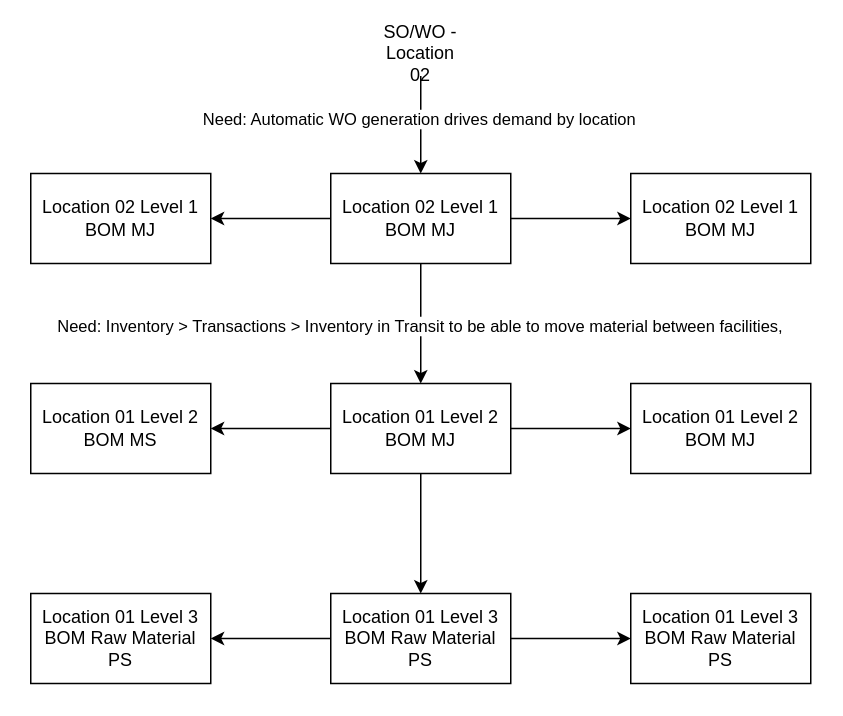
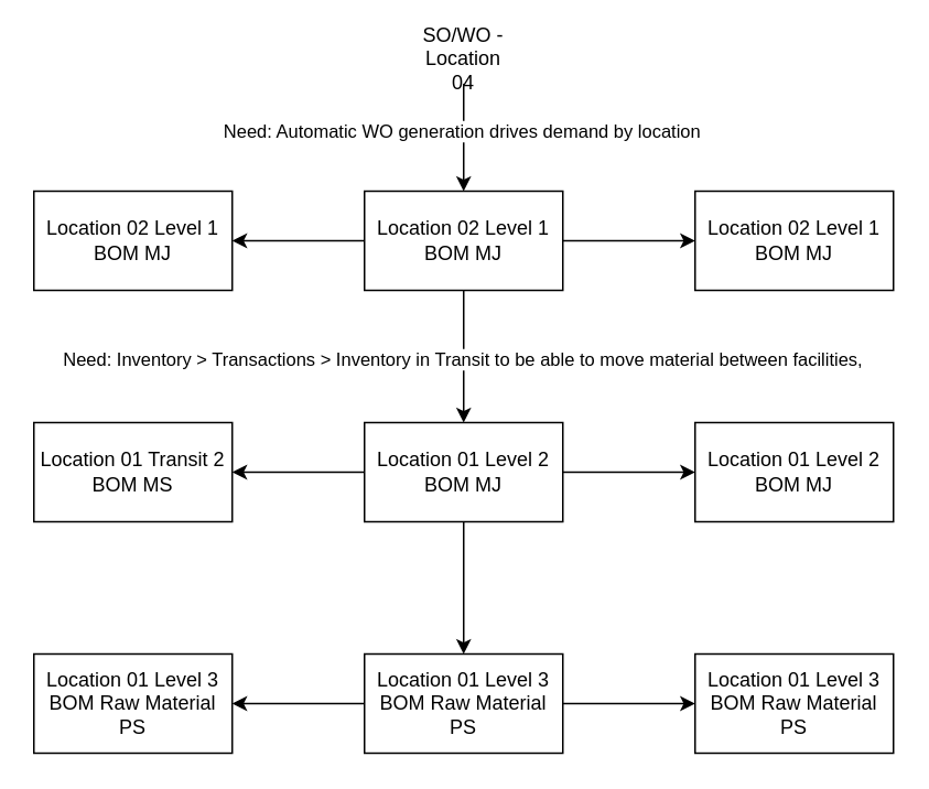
  <mxCell id="0" />
  <mxCell id="1" parent="0" />
  <mxCell id="2" value="" style="edgeStyle=orthogonalEdgeStyle;rounded=0;orthogonalLoop=1;jettySize=auto;html=1;" edge="1" parent="1" source="4" target="9"><mxGeometry relative="1" as="geometry" /></mxCell>
  <mxCell id="3" value="Need: Automatic WO generation drives demand by location" style="edgeLabel;html=1;align=center;verticalAlign=middle;resizable=0;points=[];" vertex="1" connectable="0" parent="2"><mxGeometry x="-0.126" y="-2" relative="1" as="geometry"><mxPoint as="offset" /></mxGeometry></mxCell>
- <mxCell id="4" value="SO/WO - Location 02" style="text;html=1;strokeColor=none;fillColor=none;align=center;verticalAlign=middle;whiteSpace=wrap;rounded=0;" vertex="1" parent="1"><mxGeometry x="250" y="20" width="60" height="30" as="geometry" /></mxCell>
+ <mxCell id="4" value="SO/WO - Location 04" style="text;html=1;strokeColor=none;fillColor=none;align=center;verticalAlign=middle;whiteSpace=wrap;rounded=0;" vertex="1" parent="1"><mxGeometry x="250" y="20" width="60" height="30" as="geometry" /></mxCell>
  <mxCell id="5" value="" style="edgeStyle=orthogonalEdgeStyle;rounded=0;orthogonalLoop=1;jettySize=auto;html=1;" edge="1" parent="1" source="9" target="10"><mxGeometry relative="1" as="geometry" /></mxCell>
  <mxCell id="6" value="" style="edgeStyle=orthogonalEdgeStyle;rounded=0;orthogonalLoop=1;jettySize=auto;html=1;" edge="1" parent="1" source="9" target="11"><mxGeometry relative="1" as="geometry" /></mxCell>
  <mxCell id="7" value="" style="edgeStyle=orthogonalEdgeStyle;rounded=0;orthogonalLoop=1;jettySize=auto;html=1;" edge="1" parent="1" source="9" target="15"><mxGeometry relative="1" as="geometry" /></mxCell>
  <mxCell id="8" value="Need: Inventory &amp;gt; Transactions &amp;gt; Inventory in Transit to be able to move material between facilities,&amp;nbsp;" style="edgeLabel;html=1;align=center;verticalAlign=middle;resizable=0;points=[];" vertex="1" connectable="0" parent="7"><mxGeometry x="0.035" relative="1" as="geometry"><mxPoint as="offset" /></mxGeometry></mxCell>
  <mxCell id="9" value="Location 02 Level 1 BOM MJ" style="whiteSpace=wrap;html=1;" vertex="1" parent="1"><mxGeometry x="220" y="115" width="120" height="60" as="geometry" /></mxCell>
  <mxCell id="10" value="Location 02 Level 1 BOM MJ" style="whiteSpace=wrap;html=1;" vertex="1" parent="1"><mxGeometry x="20" y="115" width="120" height="60" as="geometry" /></mxCell>
  <mxCell id="11" value="Location 02 Level 1 BOM MJ" style="whiteSpace=wrap;html=1;" vertex="1" parent="1"><mxGeometry x="420" y="115" width="120" height="60" as="geometry" /></mxCell>
  <mxCell id="12" value="" style="edgeStyle=orthogonalEdgeStyle;rounded=0;orthogonalLoop=1;jettySize=auto;html=1;" edge="1" parent="1" source="15" target="16"><mxGeometry relative="1" as="geometry" /></mxCell>
  <mxCell id="13" value="" style="edgeStyle=orthogonalEdgeStyle;rounded=0;orthogonalLoop=1;jettySize=auto;html=1;" edge="1" parent="1" source="15" target="17"><mxGeometry relative="1" as="geometry" /></mxCell>
  <mxCell id="14" value="" style="edgeStyle=orthogonalEdgeStyle;rounded=0;orthogonalLoop=1;jettySize=auto;html=1;" edge="1" parent="1" source="15" target="20"><mxGeometry relative="1" as="geometry" /></mxCell>
  <mxCell id="15" value="Location 01 Level 2 BOM MJ" style="whiteSpace=wrap;html=1;" vertex="1" parent="1"><mxGeometry x="220" y="255" width="120" height="60" as="geometry" /></mxCell>
- <mxCell id="16" value="Location 01 Level 2 BOM MS" style="whiteSpace=wrap;html=1;" vertex="1" parent="1"><mxGeometry x="20" y="255" width="120" height="60" as="geometry" /></mxCell>
+ <mxCell id="16" value="Location 01 Transit 2 BOM MS" style="whiteSpace=wrap;html=1;" vertex="1" parent="1"><mxGeometry x="20" y="255" width="120" height="60" as="geometry" /></mxCell>
  <mxCell id="17" value="Location 01 Level 2 BOM MJ" style="whiteSpace=wrap;html=1;" vertex="1" parent="1"><mxGeometry x="420" y="255" width="120" height="60" as="geometry" /></mxCell>
  <mxCell id="18" value="" style="edgeStyle=orthogonalEdgeStyle;rounded=0;orthogonalLoop=1;jettySize=auto;html=1;" edge="1" parent="1" source="20" target="21"><mxGeometry relative="1" as="geometry" /></mxCell>
  <mxCell id="19" value="" style="edgeStyle=orthogonalEdgeStyle;rounded=0;orthogonalLoop=1;jettySize=auto;html=1;" edge="1" parent="1" source="20" target="22"><mxGeometry relative="1" as="geometry" /></mxCell>
  <mxCell id="20" value="Location 01 Level 3 BOM Raw Material PS" style="whiteSpace=wrap;html=1;" vertex="1" parent="1"><mxGeometry x="220" y="395" width="120" height="60" as="geometry" /></mxCell>
  <mxCell id="21" value="Location 01 Level 3 BOM Raw Material PS" style="whiteSpace=wrap;html=1;" vertex="1" parent="1"><mxGeometry x="420" y="395" width="120" height="60" as="geometry" /></mxCell>
  <mxCell id="22" value="Location 01 Level 3 BOM Raw Material PS" style="whiteSpace=wrap;html=1;" vertex="1" parent="1"><mxGeometry x="20" y="395" width="120" height="60" as="geometry" /></mxCell>
